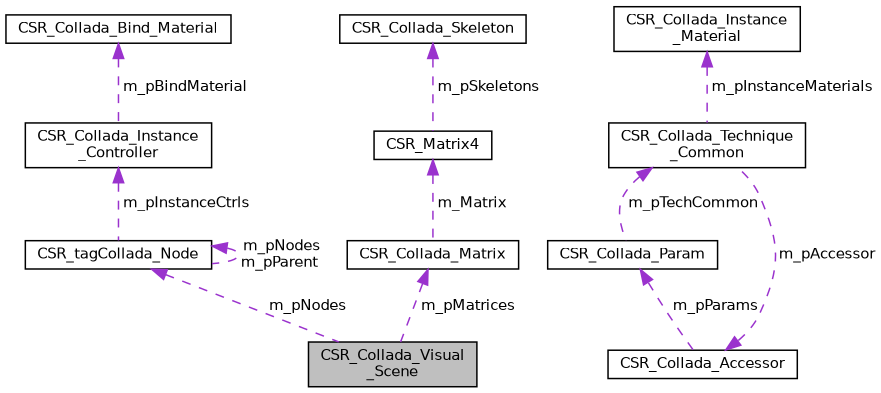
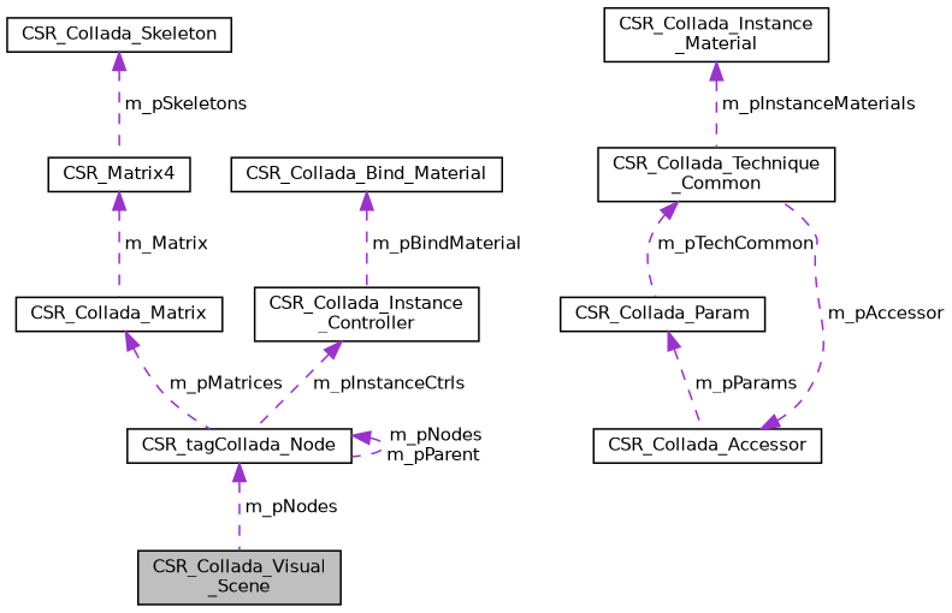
  digraph {
    node [color=black fillcolor=white fontname=Helvetica fontsize=10 shape=record style=filled]
    edge [color=darkorchid3 dir=back fontname=Helvetica fontsize=10 labelfontname=Helvetica labelfontsize=10 style=dashed]
    n1 [fillcolor=grey75 fontcolor=black height=0.2 label="CSR_Collada_Visual\l_Scene" width=0.4]
    n2 [height=0.2 label=CSR_tagCollada_Node width=0.4]
    n3 [height=0.2 label=CSR_Collada_Matrix width=0.4]
    n4 [height=0.2 label=CSR_Matrix4 width=0.4]
    n5 [height=0.2 label="CSR_Collada_Instance\l_Controller" width=0.4]
    n6 [height=0.2 label=CSR_Collada_Skeleton width=0.4]
    n7 [height=0.2 label=CSR_Collada_Bind_Material width=0.4]
    n8 [height=0.2 label="CSR_Collada_Technique\l_Common" width=0.4]
    n9 [height=0.2 label=CSR_Collada_Param width=0.4]
    n10 [height=0.2 label=CSR_Collada_Accessor width=0.4]
    n11 [height=0.2 label="CSR_Collada_Instance\l_Material" width=0.4]
    n2 -> n1 [label=" m_pNodes"]
    n2 -> n2 [label=" m_pNodes\nm_pParent"]
-   n3 -> n1 [label=" m_pMatrices"]
+   n3 -> n2 [label=" m_pMatrices"]
    n4 -> n3 [label=" m_Matrix"]
    n5 -> n2 [label=" m_pInstanceCtrls"]
    n6 -> n4 [label=" m_pSkeletons"]
    n7 -> n5 [label=" m_pBindMaterial"]
    n8 -> n9 [label=" m_pTechCommon"]
    n9 -> n10 [label=" m_pParams"]
    n10 -> n8 [label=" m_pAccessor"]
    n11 -> n8 [label=" m_pInstanceMaterials"]
  }
